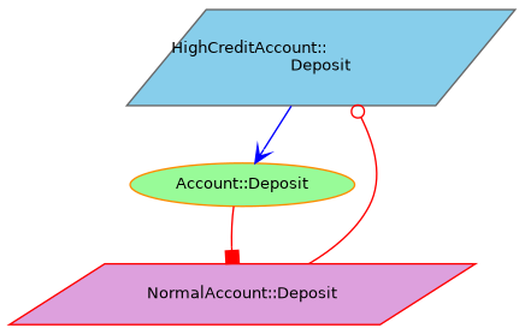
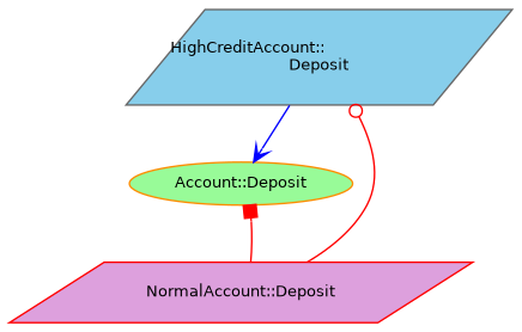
  digraph {
    rankdir=TB
    node [fontname=Helvetica fontsize=10 shape=parallelogram style=filled]
    edge [color=red fontname=Helvetica fontsize=10 labelfontname=Helvetica labelfontsize=10 style=solid]
    n1 [color=gray40 fillcolor=skyblue fontcolor=black height=0.2 label="HighCreditAccount::\lDeposit" width=0.4]
    n2 [color=darkorange fillcolor=palegreen height=0.2 label="Account::Deposit" shape=ellipse width=0.4]
    n3 [color=red fillcolor=plum height=0.2 label="NormalAccount::Deposit" width=0.4]
    n1 -> n2 [arrowhead=vee color=blue]
    n3 -> n1 [arrowhead=odot]
-   n2 -> n3 [arrowhead=box]
+   n3 -> n2 [arrowhead=box]
  }
